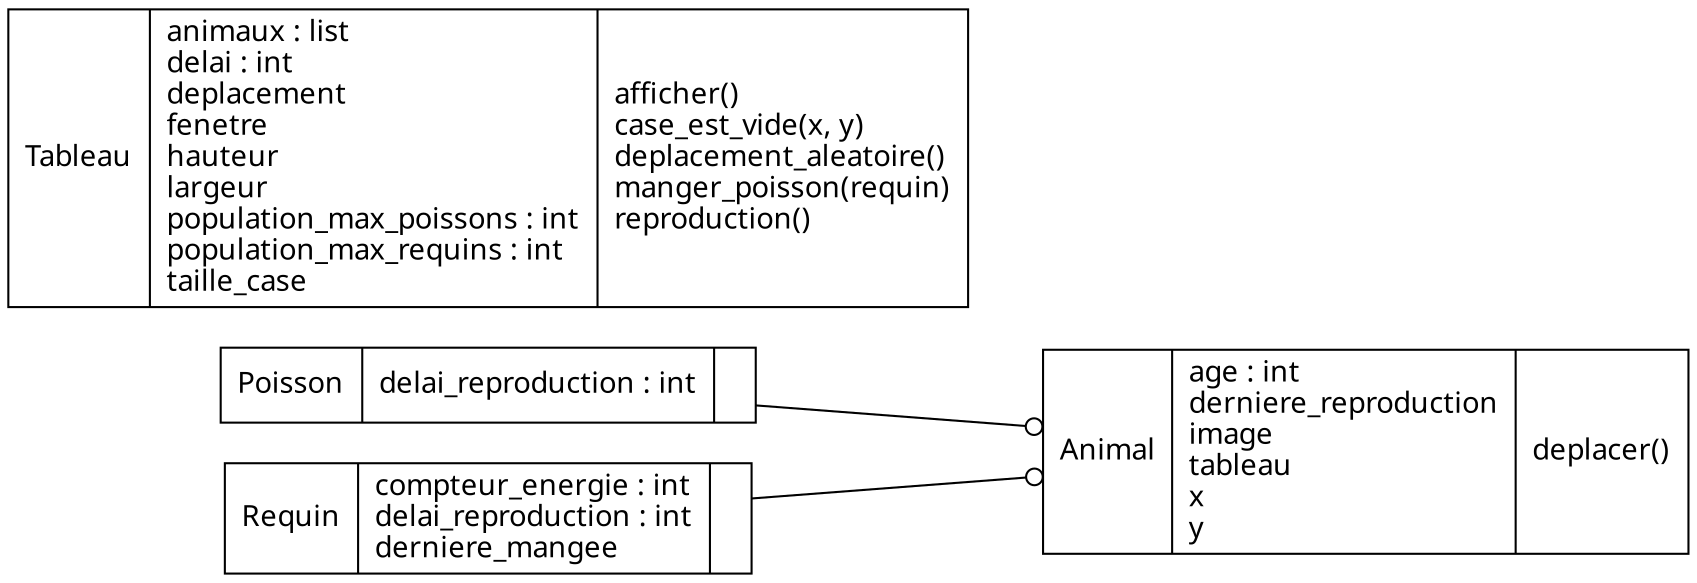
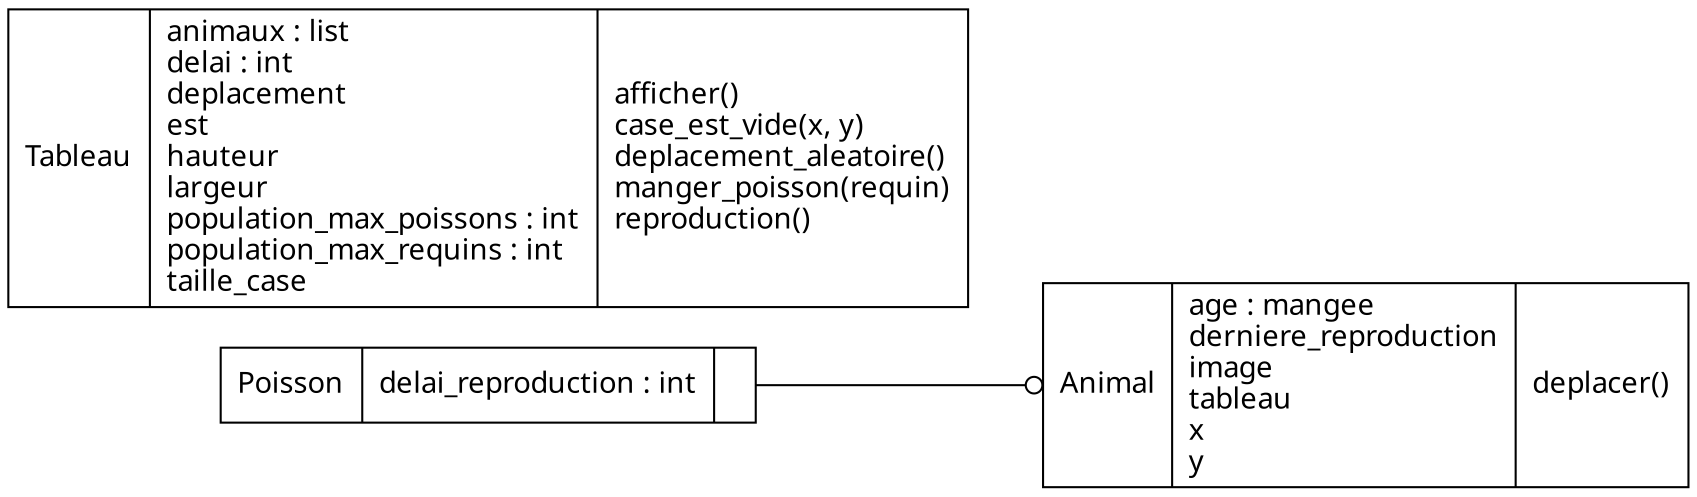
  digraph {
    rankdir=LR
    fontname="Noto Sans"
    node [color=black fontcolor=black shape=record style=solid fontname="Noto Sans"]
    edge [arrowhead=odot arrowtail=none fontname="Noto Sans"]
-   n1 [label=<{Animal|age : int<br ALIGN="LEFT"/>derniere_reproduction<br ALIGN="LEFT"/>image<br ALIGN="LEFT"/>tableau<br ALIGN="LEFT"/>x<br ALIGN="LEFT"/>y<br ALIGN="LEFT"/>|deplacer()<br ALIGN="LEFT"/>}>]
+   n1 [label=<{Animal|age : mangee<br ALIGN="LEFT"/>derniere_reproduction<br ALIGN="LEFT"/>image<br ALIGN="LEFT"/>tableau<br ALIGN="LEFT"/>x<br ALIGN="LEFT"/>y<br ALIGN="LEFT"/>|deplacer()<br ALIGN="LEFT"/>}>]
    n2 [label=<{Poisson|delai_reproduction : int<br ALIGN="LEFT"/>|}>]
-   n3 [label=<{Requin|compteur_energie : int<br ALIGN="LEFT"/>delai_reproduction : int<br ALIGN="LEFT"/>derniere_mangee<br ALIGN="LEFT"/>|}>]
-   n4 [label=<{Tableau|animaux : list<br ALIGN="LEFT"/>delai : int<br ALIGN="LEFT"/>deplacement<br ALIGN="LEFT"/>fenetre<br ALIGN="LEFT"/>hauteur<br ALIGN="LEFT"/>largeur<br ALIGN="LEFT"/>population_max_poissons : int<br ALIGN="LEFT"/>population_max_requins : int<br ALIGN="LEFT"/>taille_case<br ALIGN="LEFT"/>|afficher()<br ALIGN="LEFT"/>case_est_vide(x, y)<br ALIGN="LEFT"/>deplacement_aleatoire()<br ALIGN="LEFT"/>manger_poisson(requin)<br ALIGN="LEFT"/>reproduction()<br ALIGN="LEFT"/>}>]
+   n4 [label=<{Tableau|animaux : list<br ALIGN="LEFT"/>delai : int<br ALIGN="LEFT"/>deplacement<br ALIGN="LEFT"/>est<br ALIGN="LEFT"/>hauteur<br ALIGN="LEFT"/>largeur<br ALIGN="LEFT"/>population_max_poissons : int<br ALIGN="LEFT"/>population_max_requins : int<br ALIGN="LEFT"/>taille_case<br ALIGN="LEFT"/>|afficher()<br ALIGN="LEFT"/>case_est_vide(x, y)<br ALIGN="LEFT"/>deplacement_aleatoire()<br ALIGN="LEFT"/>manger_poisson(requin)<br ALIGN="LEFT"/>reproduction()<br ALIGN="LEFT"/>}>]
    n2 -> n1
-   n3 -> n1
  }
